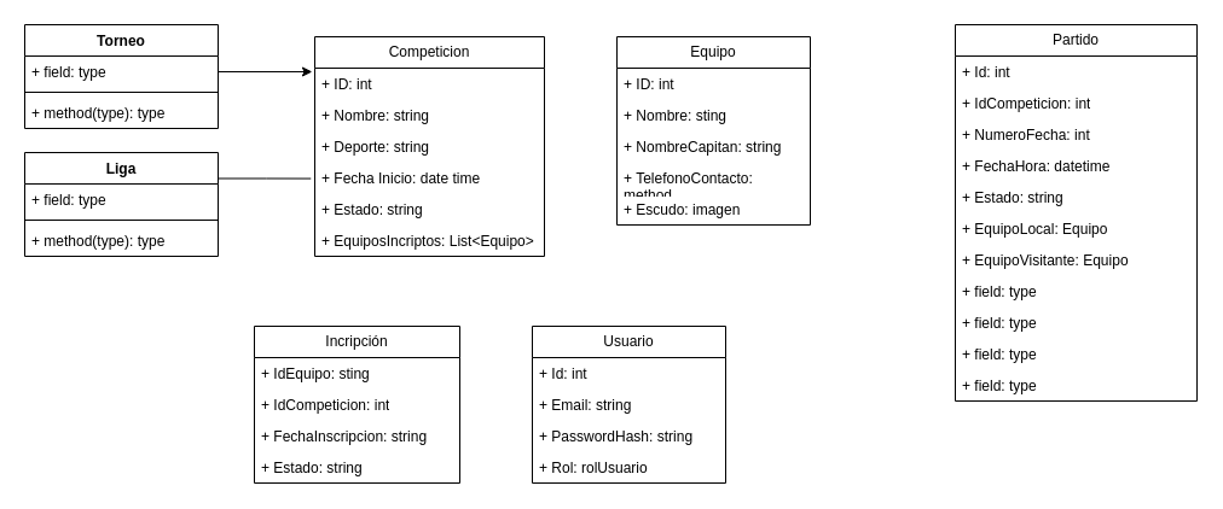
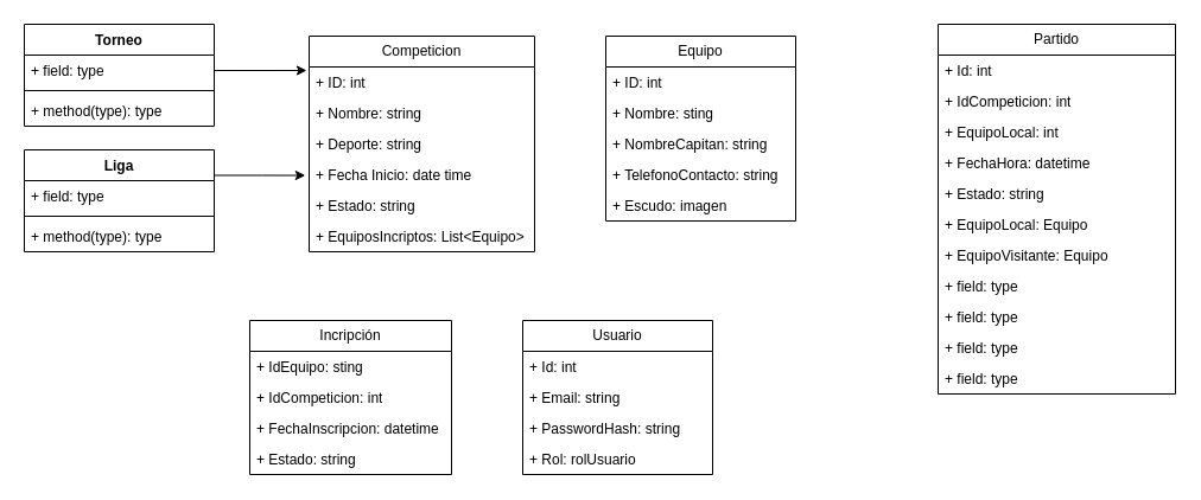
  <mxCell id="0" />
  <mxCell id="1" parent="0" />
  <mxCell id="2" value="Competicion" style="swimlane;fontStyle=0;childLayout=stackLayout;horizontal=1;startSize=26;fillColor=none;horizontalStack=0;resizeParent=1;resizeParentMax=0;resizeLast=0;collapsible=1;marginBottom=0;whiteSpace=wrap;html=1;" parent="1" vertex="1"><mxGeometry x="260" y="30" width="190" height="182" as="geometry" /></mxCell>
  <mxCell id="3" value="+ ID: int" style="text;strokeColor=none;fillColor=none;align=left;verticalAlign=top;spacingLeft=4;spacingRight=4;overflow=hidden;rotatable=0;points=[[0,0.5],[1,0.5]];portConstraint=eastwest;whiteSpace=wrap;html=1;" parent="2" vertex="1"><mxGeometry y="26" width="190" height="26" as="geometry" /></mxCell>
  <mxCell id="4" value="+ Nombre: string" style="text;strokeColor=none;fillColor=none;align=left;verticalAlign=top;spacingLeft=4;spacingRight=4;overflow=hidden;rotatable=0;points=[[0,0.5],[1,0.5]];portConstraint=eastwest;whiteSpace=wrap;html=1;" parent="2" vertex="1"><mxGeometry y="52" width="190" height="26" as="geometry" /></mxCell>
  <mxCell id="5" value="+ Deporte: string" style="text;strokeColor=none;fillColor=none;align=left;verticalAlign=top;spacingLeft=4;spacingRight=4;overflow=hidden;rotatable=0;points=[[0,0.5],[1,0.5]];portConstraint=eastwest;whiteSpace=wrap;html=1;" parent="2" vertex="1"><mxGeometry y="78" width="190" height="26" as="geometry" /></mxCell>
  <mxCell id="6" value="+ Fecha Inicio: date time" style="text;strokeColor=none;fillColor=none;align=left;verticalAlign=top;spacingLeft=4;spacingRight=4;overflow=hidden;rotatable=0;points=[[0,0.5],[1,0.5]];portConstraint=eastwest;whiteSpace=wrap;html=1;" vertex="1" parent="2"><mxGeometry y="104" width="190" height="26" as="geometry" /></mxCell>
  <mxCell id="7" value="+ Estado: string" style="text;strokeColor=none;fillColor=none;align=left;verticalAlign=top;spacingLeft=4;spacingRight=4;overflow=hidden;rotatable=0;points=[[0,0.5],[1,0.5]];portConstraint=eastwest;whiteSpace=wrap;html=1;" parent="2" vertex="1"><mxGeometry y="130" width="190" height="26" as="geometry" /></mxCell>
  <mxCell id="8" value="+ EquiposIncriptos: List&amp;lt;Equipo&amp;gt;" style="text;strokeColor=none;fillColor=none;align=left;verticalAlign=top;spacingLeft=4;spacingRight=4;overflow=hidden;rotatable=0;points=[[0,0.5],[1,0.5]];portConstraint=eastwest;whiteSpace=wrap;html=1;" vertex="1" parent="2"><mxGeometry y="156" width="190" height="26" as="geometry" /></mxCell>
  <mxCell id="9" value="Equipo" style="swimlane;fontStyle=0;childLayout=stackLayout;horizontal=1;startSize=26;horizontalStack=0;resizeParent=1;resizeParentMax=0;resizeLast=0;collapsible=1;marginBottom=0;whiteSpace=wrap;html=1;" parent="1" vertex="1"><mxGeometry x="510" y="30" width="160" height="156" as="geometry" /></mxCell>
  <mxCell id="10" value="+ ID: int" style="text;strokeColor=none;fillColor=none;align=left;verticalAlign=top;spacingLeft=4;spacingRight=4;overflow=hidden;rotatable=0;points=[[0,0.5],[1,0.5]];portConstraint=eastwest;whiteSpace=wrap;html=1;" parent="9" vertex="1"><mxGeometry y="26" width="160" height="26" as="geometry" /></mxCell>
  <mxCell id="11" value="+ Nombre: sting" style="text;strokeColor=none;fillColor=none;align=left;verticalAlign=top;spacingLeft=4;spacingRight=4;overflow=hidden;rotatable=0;points=[[0,0.5],[1,0.5]];portConstraint=eastwest;whiteSpace=wrap;html=1;" parent="9" vertex="1"><mxGeometry y="52" width="160" height="26" as="geometry" /></mxCell>
  <mxCell id="12" value="+ NombreCapitan: string" style="text;strokeColor=none;fillColor=none;align=left;verticalAlign=top;spacingLeft=4;spacingRight=4;overflow=hidden;rotatable=0;points=[[0,0.5],[1,0.5]];portConstraint=eastwest;whiteSpace=wrap;html=1;" vertex="1" parent="9"><mxGeometry y="78" width="160" height="26" as="geometry" /></mxCell>
- <mxCell id="13" value="+ TelefonoContacto: method" style="text;strokeColor=none;fillColor=none;align=left;verticalAlign=top;spacingLeft=4;spacingRight=4;overflow=hidden;rotatable=0;points=[[0,0.5],[1,0.5]];portConstraint=eastwest;whiteSpace=wrap;html=1;" vertex="1" parent="9"><mxGeometry y="104" width="160" height="26" as="geometry" /></mxCell>
+ <mxCell id="13" value="+ TelefonoContacto: string" style="text;strokeColor=none;fillColor=none;align=left;verticalAlign=top;spacingLeft=4;spacingRight=4;overflow=hidden;rotatable=0;points=[[0,0.5],[1,0.5]];portConstraint=eastwest;whiteSpace=wrap;html=1;" vertex="1" parent="9"><mxGeometry y="104" width="160" height="26" as="geometry" /></mxCell>
  <mxCell id="14" value="+ Escudo: imagen" style="text;strokeColor=none;fillColor=none;align=left;verticalAlign=top;spacingLeft=4;spacingRight=4;overflow=hidden;rotatable=0;points=[[0,0.5],[1,0.5]];portConstraint=eastwest;whiteSpace=wrap;html=1;" parent="9" vertex="1"><mxGeometry y="130" width="160" height="26" as="geometry" /></mxCell>
  <mxCell id="15" value="Partido" style="swimlane;fontStyle=0;childLayout=stackLayout;horizontal=1;startSize=26;fillColor=none;horizontalStack=0;resizeParent=1;resizeParentMax=0;resizeLast=0;collapsible=1;marginBottom=0;whiteSpace=wrap;html=1;" parent="1" vertex="1"><mxGeometry x="790" y="20" width="200" height="312" as="geometry" /></mxCell>
  <mxCell id="16" value="+ Id: int" style="text;strokeColor=none;fillColor=none;align=left;verticalAlign=top;spacingLeft=4;spacingRight=4;overflow=hidden;rotatable=0;points=[[0,0.5],[1,0.5]];portConstraint=eastwest;whiteSpace=wrap;html=1;" parent="15" vertex="1"><mxGeometry y="26" width="200" height="26" as="geometry" /></mxCell>
  <mxCell id="17" value="+ IdCompeticion: int" style="text;strokeColor=none;fillColor=none;align=left;verticalAlign=top;spacingLeft=4;spacingRight=4;overflow=hidden;rotatable=0;points=[[0,0.5],[1,0.5]];portConstraint=eastwest;whiteSpace=wrap;html=1;" vertex="1" parent="15"><mxGeometry y="52" width="200" height="26" as="geometry" /></mxCell>
- <mxCell id="18" value="+ NumeroFecha: int" style="text;strokeColor=none;fillColor=none;align=left;verticalAlign=top;spacingLeft=4;spacingRight=4;overflow=hidden;rotatable=0;points=[[0,0.5],[1,0.5]];portConstraint=eastwest;whiteSpace=wrap;html=1;" parent="15" vertex="1"><mxGeometry y="78" width="200" height="26" as="geometry" /></mxCell>
+ <mxCell id="18" value="+ EquipoLocal: int" style="text;strokeColor=none;fillColor=none;align=left;verticalAlign=top;spacingLeft=4;spacingRight=4;overflow=hidden;rotatable=0;points=[[0,0.5],[1,0.5]];portConstraint=eastwest;whiteSpace=wrap;html=1;" parent="15" vertex="1"><mxGeometry y="78" width="200" height="26" as="geometry" /></mxCell>
  <mxCell id="19" value="+ FechaHora: datetime" style="text;strokeColor=none;fillColor=none;align=left;verticalAlign=top;spacingLeft=4;spacingRight=4;overflow=hidden;rotatable=0;points=[[0,0.5],[1,0.5]];portConstraint=eastwest;whiteSpace=wrap;html=1;" parent="15" vertex="1"><mxGeometry y="104" width="200" height="26" as="geometry" /></mxCell>
  <mxCell id="20" value="+ Estado: string" style="text;strokeColor=none;fillColor=none;align=left;verticalAlign=top;spacingLeft=4;spacingRight=4;overflow=hidden;rotatable=0;points=[[0,0.5],[1,0.5]];portConstraint=eastwest;whiteSpace=wrap;html=1;" vertex="1" parent="15"><mxGeometry y="130" width="200" height="26" as="geometry" /></mxCell>
  <mxCell id="21" value="+ EquipoLocal: Equipo" style="text;strokeColor=none;fillColor=none;align=left;verticalAlign=top;spacingLeft=4;spacingRight=4;overflow=hidden;rotatable=0;points=[[0,0.5],[1,0.5]];portConstraint=eastwest;whiteSpace=wrap;html=1;" vertex="1" parent="15"><mxGeometry y="156" width="200" height="26" as="geometry" /></mxCell>
  <mxCell id="22" value="+ EquipoVisitante: Equipo" style="text;strokeColor=none;fillColor=none;align=left;verticalAlign=top;spacingLeft=4;spacingRight=4;overflow=hidden;rotatable=0;points=[[0,0.5],[1,0.5]];portConstraint=eastwest;whiteSpace=wrap;html=1;" vertex="1" parent="15"><mxGeometry y="182" width="200" height="26" as="geometry" /></mxCell>
  <mxCell id="23" value="+ field: type" style="text;strokeColor=none;fillColor=none;align=left;verticalAlign=top;spacingLeft=4;spacingRight=4;overflow=hidden;rotatable=0;points=[[0,0.5],[1,0.5]];portConstraint=eastwest;whiteSpace=wrap;html=1;" vertex="1" parent="15"><mxGeometry y="208" width="200" height="26" as="geometry" /></mxCell>
  <mxCell id="24" value="+ field: type" style="text;strokeColor=none;fillColor=none;align=left;verticalAlign=top;spacingLeft=4;spacingRight=4;overflow=hidden;rotatable=0;points=[[0,0.5],[1,0.5]];portConstraint=eastwest;whiteSpace=wrap;html=1;" vertex="1" parent="15"><mxGeometry y="234" width="200" height="26" as="geometry" /></mxCell>
  <mxCell id="25" value="+ field: type" style="text;strokeColor=none;fillColor=none;align=left;verticalAlign=top;spacingLeft=4;spacingRight=4;overflow=hidden;rotatable=0;points=[[0,0.5],[1,0.5]];portConstraint=eastwest;whiteSpace=wrap;html=1;" vertex="1" parent="15"><mxGeometry y="260" width="200" height="26" as="geometry" /></mxCell>
  <mxCell id="26" value="+ field: type" style="text;strokeColor=none;fillColor=none;align=left;verticalAlign=top;spacingLeft=4;spacingRight=4;overflow=hidden;rotatable=0;points=[[0,0.5],[1,0.5]];portConstraint=eastwest;whiteSpace=wrap;html=1;" vertex="1" parent="15"><mxGeometry y="286" width="200" height="26" as="geometry" /></mxCell>
  <mxCell id="27" value="Usuario" style="swimlane;fontStyle=0;childLayout=stackLayout;horizontal=1;startSize=26;fillColor=none;horizontalStack=0;resizeParent=1;resizeParentMax=0;resizeLast=0;collapsible=1;marginBottom=0;whiteSpace=wrap;html=1;" parent="1" vertex="1"><mxGeometry x="440" y="270" width="160" height="130" as="geometry" /></mxCell>
  <mxCell id="28" value="+ Id: int" style="text;strokeColor=none;fillColor=none;align=left;verticalAlign=top;spacingLeft=4;spacingRight=4;overflow=hidden;rotatable=0;points=[[0,0.5],[1,0.5]];portConstraint=eastwest;whiteSpace=wrap;html=1;" parent="27" vertex="1"><mxGeometry y="26" width="160" height="26" as="geometry" /></mxCell>
  <mxCell id="29" value="+ Email: string" style="text;strokeColor=none;fillColor=none;align=left;verticalAlign=top;spacingLeft=4;spacingRight=4;overflow=hidden;rotatable=0;points=[[0,0.5],[1,0.5]];portConstraint=eastwest;whiteSpace=wrap;html=1;" parent="27" vertex="1"><mxGeometry y="52" width="160" height="26" as="geometry" /></mxCell>
  <mxCell id="30" value="+ PasswordHash: string" style="text;strokeColor=none;fillColor=none;align=left;verticalAlign=top;spacingLeft=4;spacingRight=4;overflow=hidden;rotatable=0;points=[[0,0.5],[1,0.5]];portConstraint=eastwest;whiteSpace=wrap;html=1;" parent="27" vertex="1"><mxGeometry y="78" width="160" height="26" as="geometry" /></mxCell>
  <mxCell id="31" value="+ Rol: rolUsuario" style="text;strokeColor=none;fillColor=none;align=left;verticalAlign=top;spacingLeft=4;spacingRight=4;overflow=hidden;rotatable=0;points=[[0,0.5],[1,0.5]];portConstraint=eastwest;whiteSpace=wrap;html=1;" vertex="1" parent="27"><mxGeometry y="104" width="160" height="26" as="geometry" /></mxCell>
  <mxCell id="32" value="Torneo" style="swimlane;fontStyle=1;align=center;verticalAlign=top;childLayout=stackLayout;horizontal=1;startSize=26;horizontalStack=0;resizeParent=1;resizeParentMax=0;resizeLast=0;collapsible=1;marginBottom=0;whiteSpace=wrap;html=1;" vertex="1" parent="1"><mxGeometry x="20" y="20" width="160" height="86" as="geometry" /></mxCell>
  <mxCell id="33" value="+ field: type" style="text;strokeColor=none;fillColor=none;align=left;verticalAlign=top;spacingLeft=4;spacingRight=4;overflow=hidden;rotatable=0;points=[[0,0.5],[1,0.5]];portConstraint=eastwest;whiteSpace=wrap;html=1;" vertex="1" parent="32"><mxGeometry y="26" width="160" height="26" as="geometry" /></mxCell>
  <mxCell id="34" value="" style="line;strokeWidth=1;fillColor=none;align=left;verticalAlign=middle;spacingTop=-1;spacingLeft=3;spacingRight=3;rotatable=0;labelPosition=right;points=[];portConstraint=eastwest;strokeColor=inherit;" vertex="1" parent="32"><mxGeometry y="52" width="160" height="8" as="geometry" /></mxCell>
  <mxCell id="35" value="+ method(type): type" style="text;strokeColor=none;fillColor=none;align=left;verticalAlign=top;spacingLeft=4;spacingRight=4;overflow=hidden;rotatable=0;points=[[0,0.5],[1,0.5]];portConstraint=eastwest;whiteSpace=wrap;html=1;" vertex="1" parent="32"><mxGeometry y="60" width="160" height="26" as="geometry" /></mxCell>
  <mxCell id="36" value="Liga" style="swimlane;fontStyle=1;align=center;verticalAlign=top;childLayout=stackLayout;horizontal=1;startSize=26;horizontalStack=0;resizeParent=1;resizeParentMax=0;resizeLast=0;collapsible=1;marginBottom=0;whiteSpace=wrap;html=1;" vertex="1" parent="1"><mxGeometry x="20" y="126" width="160" height="86" as="geometry" /></mxCell>
  <mxCell id="37" value="+ field: type" style="text;strokeColor=none;fillColor=none;align=left;verticalAlign=top;spacingLeft=4;spacingRight=4;overflow=hidden;rotatable=0;points=[[0,0.5],[1,0.5]];portConstraint=eastwest;whiteSpace=wrap;html=1;" vertex="1" parent="36"><mxGeometry y="26" width="160" height="26" as="geometry" /></mxCell>
  <mxCell id="38" value="" style="line;strokeWidth=1;fillColor=none;align=left;verticalAlign=middle;spacingTop=-1;spacingLeft=3;spacingRight=3;rotatable=0;labelPosition=right;points=[];portConstraint=eastwest;strokeColor=inherit;" vertex="1" parent="36"><mxGeometry y="52" width="160" height="8" as="geometry" /></mxCell>
  <mxCell id="39" value="+ method(type): type" style="text;strokeColor=none;fillColor=none;align=left;verticalAlign=top;spacingLeft=4;spacingRight=4;overflow=hidden;rotatable=0;points=[[0,0.5],[1,0.5]];portConstraint=eastwest;whiteSpace=wrap;html=1;" vertex="1" parent="36"><mxGeometry y="60" width="160" height="26" as="geometry" /></mxCell>
- <mxCell id="40" style="edgeStyle=orthogonalEdgeStyle;rounded=0;orthogonalLoop=1;jettySize=auto;html=1;exitX=1;exitY=0.25;exitDx=0;exitDy=0;entryX=-0.017;entryY=0.522;entryDx=0;entryDy=0;entryPerimeter=0;endArrow=none;" edge="1" parent="1" source="36" target="6"><mxGeometry relative="1" as="geometry" /></mxCell>
+ <mxCell id="40" style="edgeStyle=orthogonalEdgeStyle;rounded=0;orthogonalLoop=1;jettySize=auto;html=1;exitX=1;exitY=0.25;exitDx=0;exitDy=0;entryX=-0.017;entryY=0.522;entryDx=0;entryDy=0;entryPerimeter=0;" edge="1" parent="1" source="36" target="6"><mxGeometry relative="1" as="geometry" /></mxCell>
  <mxCell id="41" style="edgeStyle=orthogonalEdgeStyle;rounded=0;orthogonalLoop=1;jettySize=auto;html=1;exitX=1;exitY=0.5;exitDx=0;exitDy=0;entryX=-0.011;entryY=0.115;entryDx=0;entryDy=0;entryPerimeter=0;" edge="1" parent="1" source="33" target="3"><mxGeometry relative="1" as="geometry" /></mxCell>
  <mxCell id="42" value="Incripción" style="swimlane;fontStyle=0;childLayout=stackLayout;horizontal=1;startSize=26;fillColor=none;horizontalStack=0;resizeParent=1;resizeParentMax=0;resizeLast=0;collapsible=1;marginBottom=0;whiteSpace=wrap;html=1;" vertex="1" parent="1"><mxGeometry x="210" y="270" width="170" height="130" as="geometry" /></mxCell>
  <mxCell id="43" value="+ IdEquipo: sting" style="text;strokeColor=none;fillColor=none;align=left;verticalAlign=top;spacingLeft=4;spacingRight=4;overflow=hidden;rotatable=0;points=[[0,0.5],[1,0.5]];portConstraint=eastwest;whiteSpace=wrap;html=1;" vertex="1" parent="42"><mxGeometry y="26" width="170" height="26" as="geometry" /></mxCell>
  <mxCell id="44" value="+ IdCompeticion: int" style="text;strokeColor=none;fillColor=none;align=left;verticalAlign=top;spacingLeft=4;spacingRight=4;overflow=hidden;rotatable=0;points=[[0,0.5],[1,0.5]];portConstraint=eastwest;whiteSpace=wrap;html=1;" vertex="1" parent="42"><mxGeometry y="52" width="170" height="26" as="geometry" /></mxCell>
- <mxCell id="45" value="+ FechaInscripcion: string" style="text;strokeColor=none;fillColor=none;align=left;verticalAlign=top;spacingLeft=4;spacingRight=4;overflow=hidden;rotatable=0;points=[[0,0.5],[1,0.5]];portConstraint=eastwest;whiteSpace=wrap;html=1;" vertex="1" parent="42"><mxGeometry y="78" width="170" height="26" as="geometry" /></mxCell>
+ <mxCell id="45" value="+ FechaInscripcion: datetime" style="text;strokeColor=none;fillColor=none;align=left;verticalAlign=top;spacingLeft=4;spacingRight=4;overflow=hidden;rotatable=0;points=[[0,0.5],[1,0.5]];portConstraint=eastwest;whiteSpace=wrap;html=1;" vertex="1" parent="42"><mxGeometry y="78" width="170" height="26" as="geometry" /></mxCell>
  <mxCell id="46" value="+ Estado: string" style="text;strokeColor=none;fillColor=none;align=left;verticalAlign=top;spacingLeft=4;spacingRight=4;overflow=hidden;rotatable=0;points=[[0,0.5],[1,0.5]];portConstraint=eastwest;whiteSpace=wrap;html=1;" vertex="1" parent="42"><mxGeometry y="104" width="170" height="26" as="geometry" /></mxCell>
